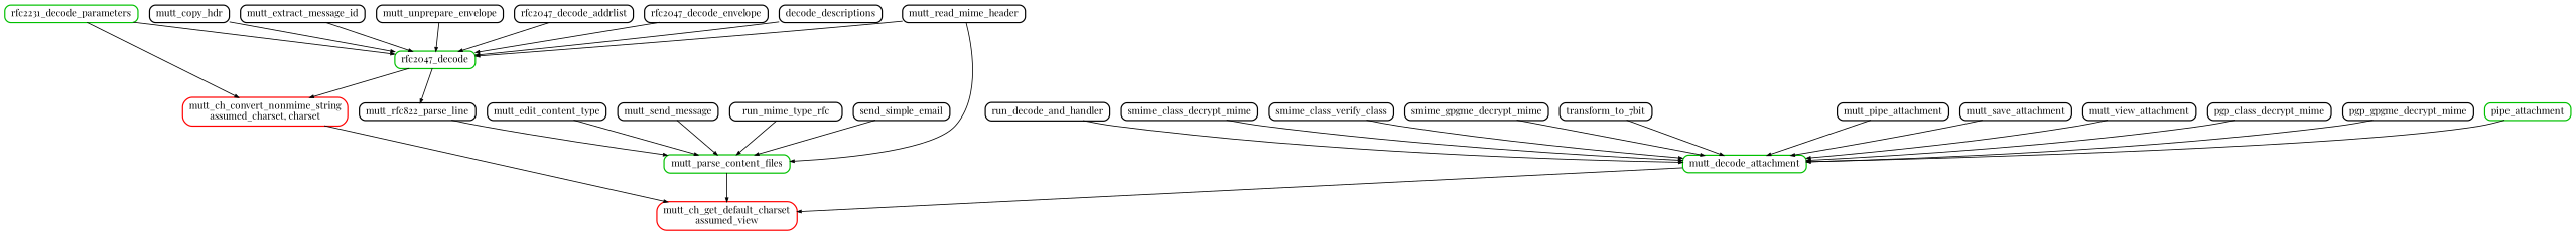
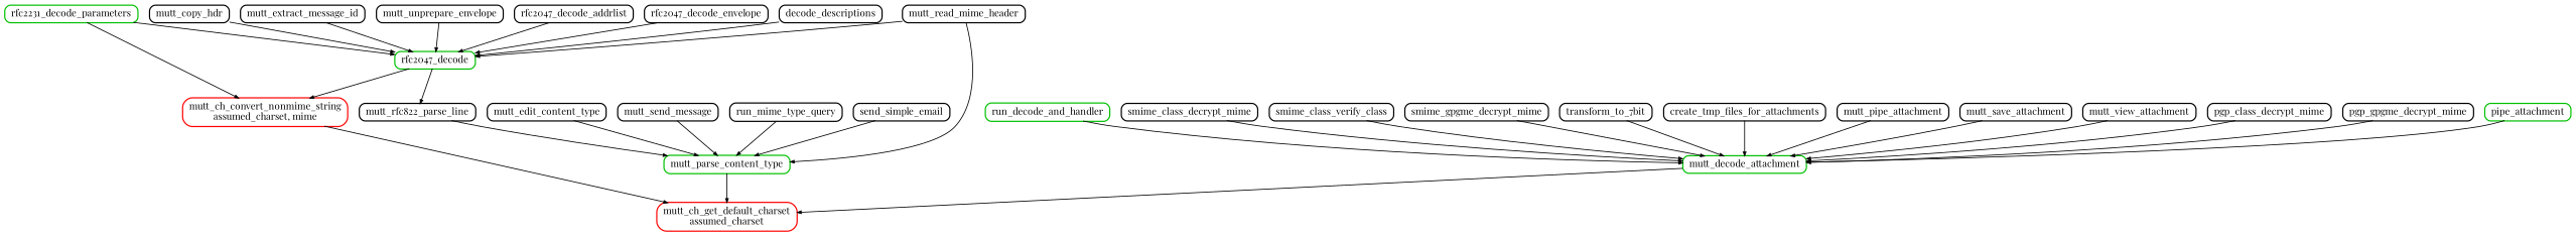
  digraph {
    compound=true
    fontname="Playfair Display"
    nodesep=0.2
    rankdir=TB
    ranksep=0.5
    node [color="#000000" fillcolor="#ffffff" fontname="Playfair Display" fontsize=12 penwidth=1.5 shape=Mrecord style=filled]
    edge [arrowsize=0.5 fontname="Playfair Display" penwidth=1.0]
-   n1 [color="#ff0000" height=0.2 label=<mutt_ch_get_default_charset<BR/>assumed_view>]
-   n2 [color="#ff0000" height=0.2 label=<mutt_ch_convert_nonmime_string<BR/>assumed_charset, charset>]
+   n1 [color="#ff0000" height=0.2 label=<mutt_ch_get_default_charset<BR/>assumed_charset>]
+   n2 [color="#ff0000" height=0.2 label=<mutt_ch_convert_nonmime_string<BR/>assumed_charset, mime>]
    rfc2047_decode [color="#00c000" height=0.2]
    mutt_rfc822_parse_line [height=0.2]
    rfc2231_decode_parameters [color="#00c000" height=0.2]
    mutt_decode_attachment [color="#00c000" height=0.2]
-   mutt_parse_content_type [color="#00c000" height=0.2 label=mutt_parse_content_files]
+   mutt_parse_content_type [color="#00c000" height=0.2]
    decode_descriptions [height=0.2]
    mutt_copy_hdr [height=0.2]
    mutt_extract_message_id [height=0.2]
    mutt_read_mime_header [height=0.2]
    mutt_unprepare_envelope [height=0.2]
    rfc2047_decode_addrlist [height=0.2]
    rfc2047_decode_envelope [height=0.2]
+   create_tmp_files_for_attachments [height=0.2]
    mutt_edit_content_type [height=0.2]
    mutt_pipe_attachment [height=0.2]
    mutt_save_attachment [height=0.2]
    mutt_send_message [height=0.2]
    mutt_view_attachment [height=0.2]
    pgp_class_decrypt_mime [height=0.2]
    pgp_gpgme_decrypt_mime [height=0.2]
    pipe_attachment [color="#00c000" height=0.2]
-   run_decode_and_handler [height=0.2]
-   run_mime_type_query [height=0.2 label=run_mime_type_rfc]
+   run_decode_and_handler [color="#00c000" height=0.2]
+   run_mime_type_query [height=0.2]
    send_simple_email [height=0.2]
    smime_class_decrypt_mime [height=0.2]
    n28 [height=0.2 label=smime_class_verify_class]
    smime_gpgme_decrypt_mime [height=0.2]
    transform_to_7bit [height=0.2]
    n2 -> n1
    rfc2047_decode -> n2
    rfc2047_decode -> mutt_rfc822_parse_line
    mutt_rfc822_parse_line -> mutt_parse_content_type
    rfc2231_decode_parameters -> n2
    rfc2231_decode_parameters -> rfc2047_decode
    mutt_decode_attachment -> n1
    mutt_parse_content_type -> n1
    decode_descriptions -> rfc2047_decode
    mutt_copy_hdr -> rfc2047_decode
    mutt_extract_message_id -> rfc2047_decode
    mutt_read_mime_header -> rfc2047_decode
    mutt_read_mime_header -> mutt_parse_content_type
    mutt_unprepare_envelope -> rfc2047_decode
    rfc2047_decode_addrlist -> rfc2047_decode
    rfc2047_decode_envelope -> rfc2047_decode
+   create_tmp_files_for_attachments -> mutt_decode_attachment
    mutt_edit_content_type -> mutt_parse_content_type
    mutt_pipe_attachment -> mutt_decode_attachment
    mutt_save_attachment -> mutt_decode_attachment
    mutt_send_message -> mutt_parse_content_type
    mutt_view_attachment -> mutt_decode_attachment
    pgp_class_decrypt_mime -> mutt_decode_attachment
    pgp_gpgme_decrypt_mime -> mutt_decode_attachment
    pipe_attachment -> mutt_decode_attachment
    run_decode_and_handler -> mutt_decode_attachment
    run_mime_type_query -> mutt_parse_content_type
    send_simple_email -> mutt_parse_content_type
    smime_class_decrypt_mime -> mutt_decode_attachment
    n28 -> mutt_decode_attachment
    smime_gpgme_decrypt_mime -> mutt_decode_attachment
    transform_to_7bit -> mutt_decode_attachment
  }
